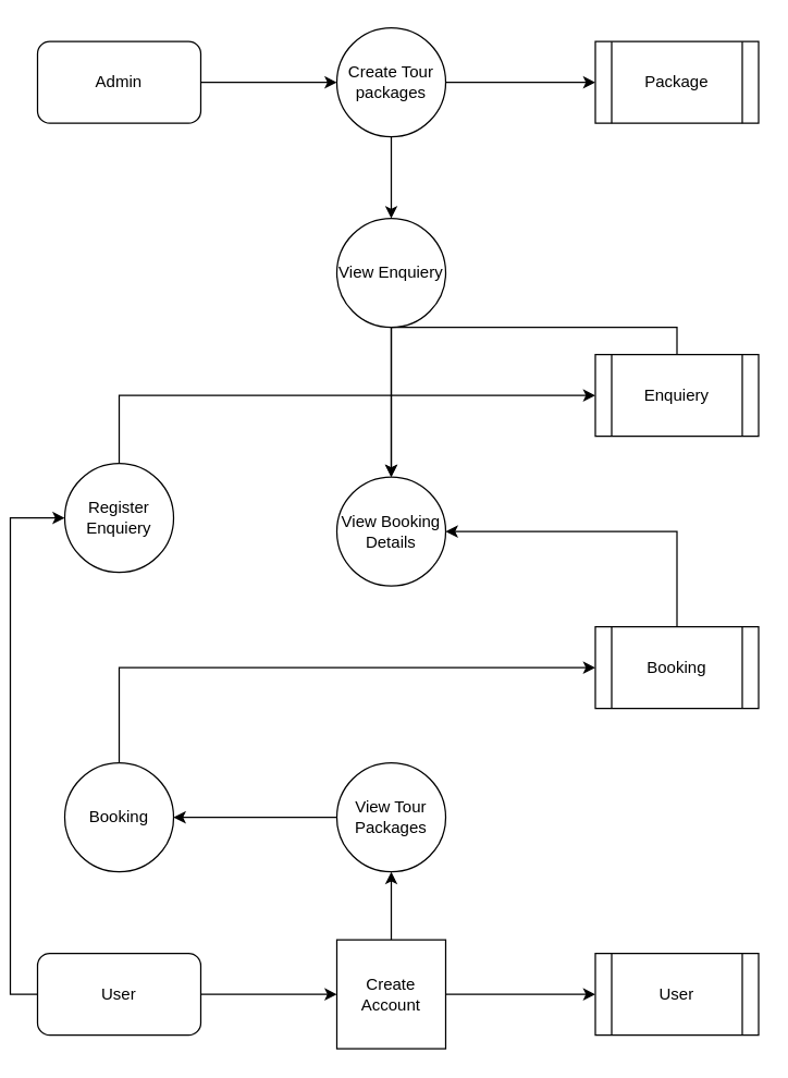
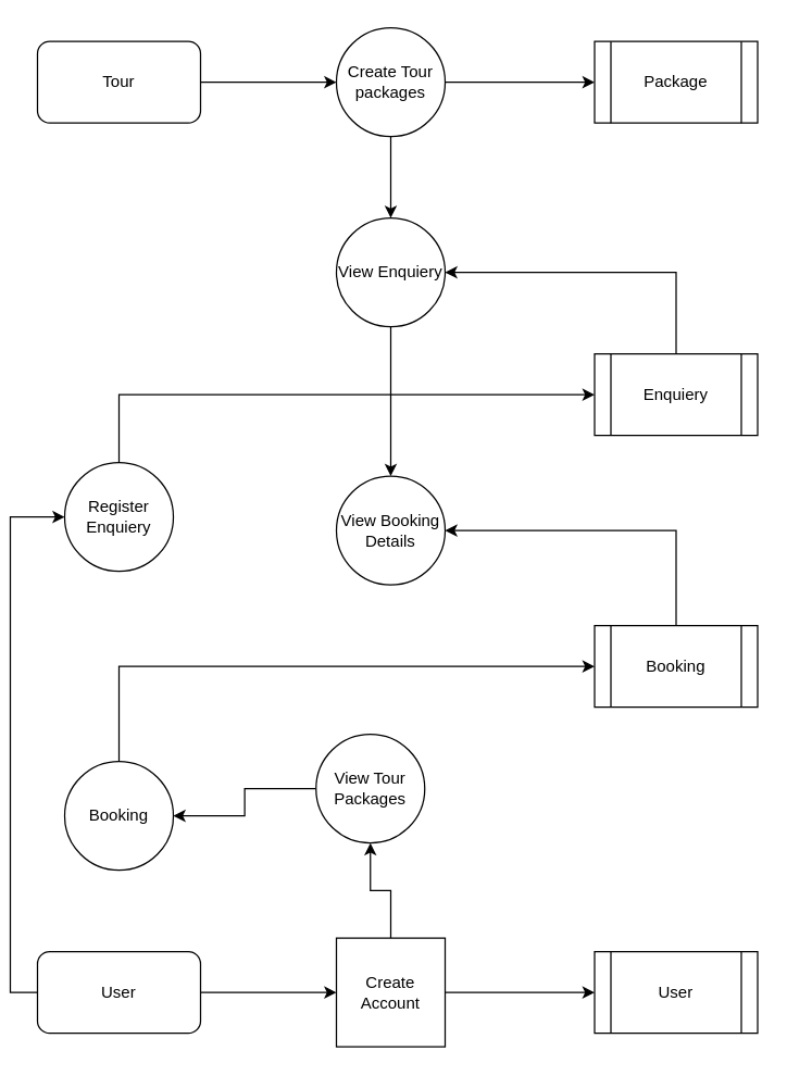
  <mxCell id="0" />
  <mxCell id="1" parent="0" />
  <mxCell id="2" value="" style="edgeStyle=orthogonalEdgeStyle;rounded=0;orthogonalLoop=1;jettySize=auto;html=1;" edge="1" parent="1" source="3" target="6"><mxGeometry relative="1" as="geometry" /></mxCell>
- <mxCell id="3" value="Admin" style="rounded=1;whiteSpace=wrap;html=1;" vertex="1" parent="1"><mxGeometry x="20" y="30" width="120" height="60" as="geometry" /></mxCell>
+ <mxCell id="3" value="Tour" style="rounded=1;whiteSpace=wrap;html=1;" vertex="1" parent="1"><mxGeometry x="20" y="30" width="120" height="60" as="geometry" /></mxCell>
  <mxCell id="4" value="" style="edgeStyle=orthogonalEdgeStyle;rounded=0;orthogonalLoop=1;jettySize=auto;html=1;" edge="1" parent="1" source="6" target="15"><mxGeometry relative="1" as="geometry" /></mxCell>
  <mxCell id="5" value="" style="edgeStyle=orthogonalEdgeStyle;rounded=0;orthogonalLoop=1;jettySize=auto;html=1;" edge="1" parent="1" source="6" target="26"><mxGeometry relative="1" as="geometry" /></mxCell>
  <mxCell id="6" value="Create Tour packages" style="ellipse;whiteSpace=wrap;html=1;aspect=fixed;" vertex="1" parent="1"><mxGeometry x="240" y="20" width="80" height="80" as="geometry" /></mxCell>
  <mxCell id="7" value="" style="edgeStyle=orthogonalEdgeStyle;rounded=0;orthogonalLoop=1;jettySize=auto;html=1;" edge="1" parent="1" source="9" target="12"><mxGeometry relative="1" as="geometry" /></mxCell>
  <mxCell id="8" style="edgeStyle=orthogonalEdgeStyle;rounded=0;orthogonalLoop=1;jettySize=auto;html=1;exitX=0;exitY=0.5;exitDx=0;exitDy=0;entryX=0;entryY=0.5;entryDx=0;entryDy=0;" edge="1" parent="1" source="9" target="22"><mxGeometry relative="1" as="geometry" /></mxCell>
  <mxCell id="9" value="User" style="rounded=1;whiteSpace=wrap;html=1;" vertex="1" parent="1"><mxGeometry x="20" y="700" width="120" height="60" as="geometry" /></mxCell>
  <mxCell id="10" value="" style="edgeStyle=orthogonalEdgeStyle;rounded=0;orthogonalLoop=1;jettySize=auto;html=1;" edge="1" parent="1" source="12" target="14"><mxGeometry relative="1" as="geometry" /></mxCell>
  <mxCell id="11" value="" style="edgeStyle=orthogonalEdgeStyle;rounded=0;orthogonalLoop=1;jettySize=auto;html=1;" edge="1" parent="1" source="12" target="27"><mxGeometry relative="1" as="geometry" /></mxCell>
  <mxCell id="12" value="Create Account" style="whiteSpace=wrap;html=1;aspect=fixed;rounded=0;" vertex="1" parent="1"><mxGeometry x="240" y="690" width="80" height="80" as="geometry" /></mxCell>
  <mxCell id="13" style="edgeStyle=orthogonalEdgeStyle;rounded=0;orthogonalLoop=1;jettySize=auto;html=1;exitX=0;exitY=0.5;exitDx=0;exitDy=0;" edge="1" parent="1" source="14" target="17"><mxGeometry relative="1" as="geometry" /></mxCell>
- <mxCell id="14" value="View Tour Packages" style="ellipse;whiteSpace=wrap;html=1;aspect=fixed;" vertex="1" parent="1"><mxGeometry x="240" y="560" width="80" height="80" as="geometry" /></mxCell>
+ <mxCell id="14" value="View Tour Packages" style="ellipse;whiteSpace=wrap;html=1;aspect=fixed;" vertex="1" parent="1"><mxGeometry x="225" y="540" width="80" height="80" as="geometry" /></mxCell>
  <mxCell id="15" value="Package" style="shape=process;whiteSpace=wrap;html=1;backgroundOutline=1;" vertex="1" parent="1"><mxGeometry x="430" y="30" width="120" height="60" as="geometry" /></mxCell>
  <mxCell id="16" style="edgeStyle=orthogonalEdgeStyle;rounded=0;orthogonalLoop=1;jettySize=auto;html=1;exitX=0.5;exitY=0;exitDx=0;exitDy=0;entryX=0;entryY=0.5;entryDx=0;entryDy=0;" edge="1" parent="1" source="17" target="19"><mxGeometry relative="1" as="geometry" /></mxCell>
  <mxCell id="17" value="Booking" style="ellipse;whiteSpace=wrap;html=1;aspect=fixed;" vertex="1" parent="1"><mxGeometry x="40" y="560" width="80" height="80" as="geometry" /></mxCell>
  <mxCell id="18" style="edgeStyle=orthogonalEdgeStyle;rounded=0;orthogonalLoop=1;jettySize=auto;html=1;exitX=0.5;exitY=0;exitDx=0;exitDy=0;entryX=1;entryY=0.5;entryDx=0;entryDy=0;" edge="1" parent="1" source="19" target="20"><mxGeometry relative="1" as="geometry" /></mxCell>
  <mxCell id="19" value="Booking" style="shape=process;whiteSpace=wrap;html=1;backgroundOutline=1;" vertex="1" parent="1"><mxGeometry x="430" y="460" width="120" height="60" as="geometry" /></mxCell>
  <mxCell id="20" value="View Booking Details" style="ellipse;whiteSpace=wrap;html=1;aspect=fixed;" vertex="1" parent="1"><mxGeometry x="240" y="350" width="80" height="80" as="geometry" /></mxCell>
  <mxCell id="21" style="edgeStyle=orthogonalEdgeStyle;rounded=0;orthogonalLoop=1;jettySize=auto;html=1;exitX=0.5;exitY=0;exitDx=0;exitDy=0;entryX=0;entryY=0.5;entryDx=0;entryDy=0;" edge="1" parent="1" source="22" target="24"><mxGeometry relative="1" as="geometry"><Array as="points"><mxPoint x="80" y="290" /></Array></mxGeometry></mxCell>
  <mxCell id="22" value="Register Enquiery" style="ellipse;whiteSpace=wrap;html=1;aspect=fixed;" vertex="1" parent="1"><mxGeometry x="40" y="340" width="80" height="80" as="geometry" /></mxCell>
- <mxCell id="23" style="edgeStyle=orthogonalEdgeStyle;rounded=0;orthogonalLoop=1;jettySize=auto;html=1;exitX=0.5;exitY=0;exitDx=0;exitDy=0;" edge="1" parent="1" source="24" target="20"><mxGeometry relative="1" as="geometry" /></mxCell>
+ <mxCell id="23" style="edgeStyle=orthogonalEdgeStyle;rounded=0;orthogonalLoop=1;jettySize=auto;html=1;exitX=0.5;exitY=0;exitDx=0;exitDy=0;entryX=1;entryY=0.5;entryDx=0;entryDy=0;" edge="1" parent="1" source="24" target="26"><mxGeometry relative="1" as="geometry" /></mxCell>
  <mxCell id="24" value="Enquiery" style="shape=process;whiteSpace=wrap;html=1;backgroundOutline=1;" vertex="1" parent="1"><mxGeometry x="430" y="260" width="120" height="60" as="geometry" /></mxCell>
  <mxCell id="25" value="" style="edgeStyle=orthogonalEdgeStyle;rounded=0;orthogonalLoop=1;jettySize=auto;html=1;" edge="1" parent="1" source="26" target="20"><mxGeometry relative="1" as="geometry" /></mxCell>
  <mxCell id="26" value="View Enquiery" style="ellipse;whiteSpace=wrap;html=1;aspect=fixed;" vertex="1" parent="1"><mxGeometry x="240" y="160" width="80" height="80" as="geometry" /></mxCell>
  <mxCell id="27" value="User" style="shape=process;whiteSpace=wrap;html=1;backgroundOutline=1;" vertex="1" parent="1"><mxGeometry x="430" y="700" width="120" height="60" as="geometry" /></mxCell>
